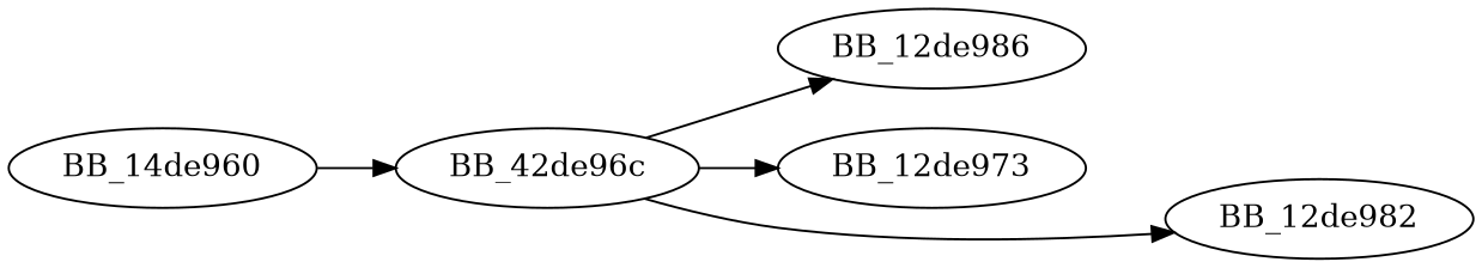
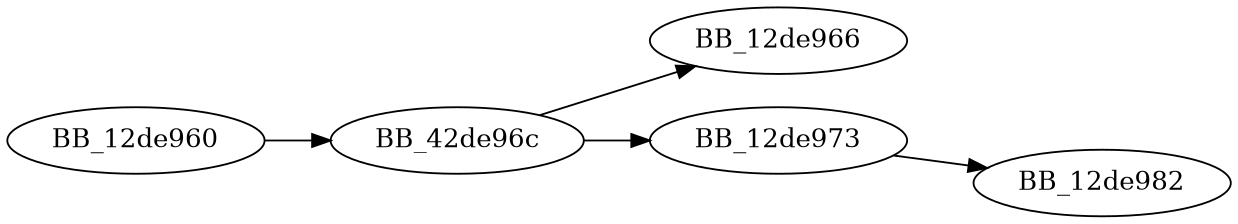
  digraph {
    rankdir=LR
    n1 [label=BB_42de96c]
-   BB_12de960 [label=BB_14de960]
-   BB_12de986
+   BB_12de960
+   BB_12de986 [label=BB_12de966]
    BB_12de973
    BB_12de982
    n1 -> BB_12de986
    n1 -> BB_12de973
    BB_12de960 -> n1
-   n1 -> BB_12de982
+   BB_12de973 -> BB_12de982
  }
